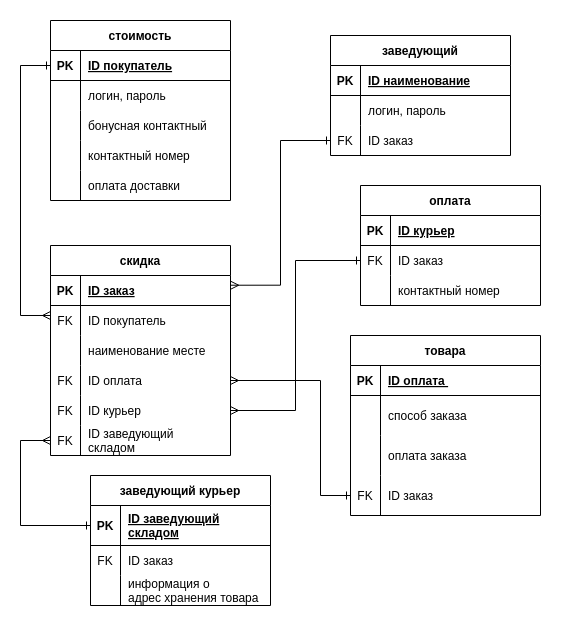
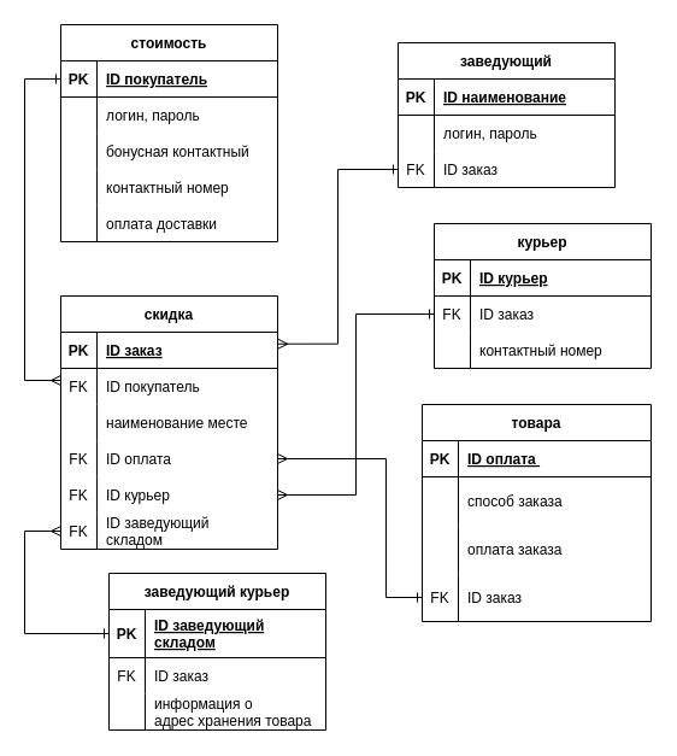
  <mxCell id="0" />
  <mxCell id="1" parent="0" />
  <mxCell id="2" value="стоимость" style="shape=table;startSize=30;container=1;collapsible=1;childLayout=tableLayout;fixedRows=1;rowLines=0;fontStyle=1;align=center;resizeLast=1;" parent="1" vertex="1"><mxGeometry x="50" y="20" width="180" height="180" as="geometry" /></mxCell>
  <mxCell id="3" value="" style="shape=tableRow;horizontal=0;startSize=0;swimlaneHead=0;swimlaneBody=0;fillColor=none;collapsible=0;dropTarget=0;points=[[0,0.5],[1,0.5]];portConstraint=eastwest;top=0;left=0;right=0;bottom=1;" parent="2" vertex="1"><mxGeometry y="30" width="180" height="30" as="geometry" /></mxCell>
  <mxCell id="4" value="PK" style="shape=partialRectangle;connectable=0;fillColor=none;top=0;left=0;bottom=0;right=0;fontStyle=1;overflow=hidden;" parent="3" vertex="1"><mxGeometry width="30" height="30" as="geometry"><mxRectangle width="30" height="30" as="alternateBounds" /></mxGeometry></mxCell>
  <mxCell id="5" value="ID покупатель" style="shape=partialRectangle;connectable=0;fillColor=none;top=0;left=0;bottom=0;right=0;align=left;spacingLeft=6;fontStyle=5;overflow=hidden;" parent="3" vertex="1"><mxGeometry x="30" width="150" height="30" as="geometry"><mxRectangle width="150" height="30" as="alternateBounds" /></mxGeometry></mxCell>
  <mxCell id="6" value="" style="shape=tableRow;horizontal=0;startSize=0;swimlaneHead=0;swimlaneBody=0;fillColor=none;collapsible=0;dropTarget=0;points=[[0,0.5],[1,0.5]];portConstraint=eastwest;top=0;left=0;right=0;bottom=0;" parent="2" vertex="1"><mxGeometry y="60" width="180" height="30" as="geometry" /></mxCell>
  <mxCell id="7" value="" style="shape=partialRectangle;connectable=0;fillColor=none;top=0;left=0;bottom=0;right=0;editable=1;overflow=hidden;" parent="6" vertex="1"><mxGeometry width="30" height="30" as="geometry"><mxRectangle width="30" height="30" as="alternateBounds" /></mxGeometry></mxCell>
  <mxCell id="8" value="логин, пароль" style="shape=partialRectangle;connectable=0;fillColor=none;top=0;left=0;bottom=0;right=0;align=left;spacingLeft=6;overflow=hidden;" parent="6" vertex="1"><mxGeometry x="30" width="150" height="30" as="geometry"><mxRectangle width="150" height="30" as="alternateBounds" /></mxGeometry></mxCell>
  <mxCell id="9" value="" style="shape=tableRow;horizontal=0;startSize=0;swimlaneHead=0;swimlaneBody=0;fillColor=none;collapsible=0;dropTarget=0;points=[[0,0.5],[1,0.5]];portConstraint=eastwest;top=0;left=0;right=0;bottom=0;" parent="2" vertex="1"><mxGeometry y="90" width="180" height="30" as="geometry" /></mxCell>
  <mxCell id="10" value="" style="shape=partialRectangle;connectable=0;fillColor=none;top=0;left=0;bottom=0;right=0;editable=1;overflow=hidden;" parent="9" vertex="1"><mxGeometry width="30" height="30" as="geometry"><mxRectangle width="30" height="30" as="alternateBounds" /></mxGeometry></mxCell>
  <mxCell id="11" value="бонусная контактный" style="shape=partialRectangle;connectable=0;fillColor=none;top=0;left=0;bottom=0;right=0;align=left;spacingLeft=6;overflow=hidden;" parent="9" vertex="1"><mxGeometry x="30" width="150" height="30" as="geometry"><mxRectangle width="150" height="30" as="alternateBounds" /></mxGeometry></mxCell>
  <mxCell id="12" style="shape=tableRow;horizontal=0;startSize=0;swimlaneHead=0;swimlaneBody=0;fillColor=none;collapsible=0;dropTarget=0;points=[[0,0.5],[1,0.5]];portConstraint=eastwest;top=0;left=0;right=0;bottom=0;" vertex="1" parent="2"><mxGeometry y="120" width="180" height="30" as="geometry" /></mxCell>
  <mxCell id="13" style="shape=partialRectangle;connectable=0;fillColor=none;top=0;left=0;bottom=0;right=0;editable=1;overflow=hidden;" vertex="1" parent="12"><mxGeometry width="30" height="30" as="geometry"><mxRectangle width="30" height="30" as="alternateBounds" /></mxGeometry></mxCell>
  <mxCell id="14" value="контактный номер" style="shape=partialRectangle;connectable=0;fillColor=none;top=0;left=0;bottom=0;right=0;align=left;spacingLeft=6;overflow=hidden;" vertex="1" parent="12"><mxGeometry x="30" width="150" height="30" as="geometry"><mxRectangle width="150" height="30" as="alternateBounds" /></mxGeometry></mxCell>
  <mxCell id="15" style="shape=tableRow;horizontal=0;startSize=0;swimlaneHead=0;swimlaneBody=0;fillColor=none;collapsible=0;dropTarget=0;points=[[0,0.5],[1,0.5]];portConstraint=eastwest;top=0;left=0;right=0;bottom=0;" vertex="1" parent="2"><mxGeometry y="150" width="180" height="30" as="geometry" /></mxCell>
  <mxCell id="16" style="shape=partialRectangle;connectable=0;fillColor=none;top=0;left=0;bottom=0;right=0;editable=1;overflow=hidden;" vertex="1" parent="15"><mxGeometry width="30" height="30" as="geometry"><mxRectangle width="30" height="30" as="alternateBounds" /></mxGeometry></mxCell>
  <mxCell id="17" value="оплата доставки" style="shape=partialRectangle;connectable=0;fillColor=none;top=0;left=0;bottom=0;right=0;align=left;spacingLeft=6;overflow=hidden;" vertex="1" parent="15"><mxGeometry x="30" width="150" height="30" as="geometry"><mxRectangle width="150" height="30" as="alternateBounds" /></mxGeometry></mxCell>
  <mxCell id="18" value="заведующий" style="shape=table;startSize=30;container=1;collapsible=1;childLayout=tableLayout;fixedRows=1;rowLines=0;fontStyle=1;align=center;resizeLast=1;" parent="1" vertex="1"><mxGeometry x="330" y="35" width="180" height="120" as="geometry" /></mxCell>
  <mxCell id="19" value="" style="shape=tableRow;horizontal=0;startSize=0;swimlaneHead=0;swimlaneBody=0;fillColor=none;collapsible=0;dropTarget=0;points=[[0,0.5],[1,0.5]];portConstraint=eastwest;top=0;left=0;right=0;bottom=1;" parent="18" vertex="1"><mxGeometry y="30" width="180" height="30" as="geometry" /></mxCell>
  <mxCell id="20" value="PK" style="shape=partialRectangle;connectable=0;fillColor=none;top=0;left=0;bottom=0;right=0;fontStyle=1;overflow=hidden;" parent="19" vertex="1"><mxGeometry width="30" height="30" as="geometry"><mxRectangle width="30" height="30" as="alternateBounds" /></mxGeometry></mxCell>
  <mxCell id="21" value="ID наименование" style="shape=partialRectangle;connectable=0;fillColor=none;top=0;left=0;bottom=0;right=0;align=left;spacingLeft=6;fontStyle=5;overflow=hidden;" parent="19" vertex="1"><mxGeometry x="30" width="150" height="30" as="geometry"><mxRectangle width="150" height="30" as="alternateBounds" /></mxGeometry></mxCell>
  <mxCell id="22" value="" style="shape=tableRow;horizontal=0;startSize=0;swimlaneHead=0;swimlaneBody=0;fillColor=none;collapsible=0;dropTarget=0;points=[[0,0.5],[1,0.5]];portConstraint=eastwest;top=0;left=0;right=0;bottom=0;" parent="18" vertex="1"><mxGeometry y="60" width="180" height="30" as="geometry" /></mxCell>
  <mxCell id="23" value="" style="shape=partialRectangle;connectable=0;fillColor=none;top=0;left=0;bottom=0;right=0;editable=1;overflow=hidden;" parent="22" vertex="1"><mxGeometry width="30" height="30" as="geometry"><mxRectangle width="30" height="30" as="alternateBounds" /></mxGeometry></mxCell>
  <mxCell id="24" value="логин, пароль" style="shape=partialRectangle;connectable=0;fillColor=none;top=0;left=0;bottom=0;right=0;align=left;spacingLeft=6;overflow=hidden;" parent="22" vertex="1"><mxGeometry x="30" width="150" height="30" as="geometry"><mxRectangle width="150" height="30" as="alternateBounds" /></mxGeometry></mxCell>
  <mxCell id="25" value="" style="shape=tableRow;horizontal=0;startSize=0;swimlaneHead=0;swimlaneBody=0;fillColor=none;collapsible=0;dropTarget=0;points=[[0,0.5],[1,0.5]];portConstraint=eastwest;top=0;left=0;right=0;bottom=0;" parent="18" vertex="1"><mxGeometry y="90" width="180" height="30" as="geometry" /></mxCell>
  <mxCell id="26" value="FK" style="shape=partialRectangle;connectable=0;fillColor=none;top=0;left=0;bottom=0;right=0;editable=1;overflow=hidden;" parent="25" vertex="1"><mxGeometry width="30" height="30" as="geometry"><mxRectangle width="30" height="30" as="alternateBounds" /></mxGeometry></mxCell>
  <mxCell id="27" value="ID заказ" style="shape=partialRectangle;connectable=0;fillColor=none;top=0;left=0;bottom=0;right=0;align=left;spacingLeft=6;overflow=hidden;" parent="25" vertex="1"><mxGeometry x="30" width="150" height="30" as="geometry"><mxRectangle width="150" height="30" as="alternateBounds" /></mxGeometry></mxCell>
  <mxCell id="28" value="скидка" style="shape=table;startSize=30;container=1;collapsible=1;childLayout=tableLayout;fixedRows=1;rowLines=0;fontStyle=1;align=center;resizeLast=1;" parent="1" vertex="1"><mxGeometry x="50" y="245" width="180" height="210" as="geometry" /></mxCell>
  <mxCell id="29" value="" style="shape=tableRow;horizontal=0;startSize=0;swimlaneHead=0;swimlaneBody=0;fillColor=none;collapsible=0;dropTarget=0;points=[[0,0.5],[1,0.5]];portConstraint=eastwest;top=0;left=0;right=0;bottom=1;" parent="28" vertex="1"><mxGeometry y="30" width="180" height="30" as="geometry" /></mxCell>
  <mxCell id="30" value="PK" style="shape=partialRectangle;connectable=0;fillColor=none;top=0;left=0;bottom=0;right=0;fontStyle=1;overflow=hidden;" parent="29" vertex="1"><mxGeometry width="30" height="30" as="geometry"><mxRectangle width="30" height="30" as="alternateBounds" /></mxGeometry></mxCell>
  <mxCell id="31" value="ID заказ" style="shape=partialRectangle;connectable=0;fillColor=none;top=0;left=0;bottom=0;right=0;align=left;spacingLeft=6;fontStyle=5;overflow=hidden;" parent="29" vertex="1"><mxGeometry x="30" width="150" height="30" as="geometry"><mxRectangle width="150" height="30" as="alternateBounds" /></mxGeometry></mxCell>
  <mxCell id="32" value="" style="shape=tableRow;horizontal=0;startSize=0;swimlaneHead=0;swimlaneBody=0;fillColor=none;collapsible=0;dropTarget=0;points=[[0,0.5],[1,0.5]];portConstraint=eastwest;top=0;left=0;right=0;bottom=0;" parent="28" vertex="1"><mxGeometry y="60" width="180" height="30" as="geometry" /></mxCell>
  <mxCell id="33" value="FK" style="shape=partialRectangle;connectable=0;fillColor=none;top=0;left=0;bottom=0;right=0;editable=1;overflow=hidden;" parent="32" vertex="1"><mxGeometry width="30" height="30" as="geometry"><mxRectangle width="30" height="30" as="alternateBounds" /></mxGeometry></mxCell>
  <mxCell id="34" value="ID покупатель" style="shape=partialRectangle;connectable=0;fillColor=none;top=0;left=0;bottom=0;right=0;align=left;spacingLeft=6;overflow=hidden;" parent="32" vertex="1"><mxGeometry x="30" width="150" height="30" as="geometry"><mxRectangle width="150" height="30" as="alternateBounds" /></mxGeometry></mxCell>
  <mxCell id="35" value="" style="shape=tableRow;horizontal=0;startSize=0;swimlaneHead=0;swimlaneBody=0;fillColor=none;collapsible=0;dropTarget=0;points=[[0,0.5],[1,0.5]];portConstraint=eastwest;top=0;left=0;right=0;bottom=0;" parent="28" vertex="1"><mxGeometry y="90" width="180" height="30" as="geometry" /></mxCell>
  <mxCell id="36" value="" style="shape=partialRectangle;connectable=0;fillColor=none;top=0;left=0;bottom=0;right=0;editable=1;overflow=hidden;" parent="35" vertex="1"><mxGeometry width="30" height="30" as="geometry"><mxRectangle width="30" height="30" as="alternateBounds" /></mxGeometry></mxCell>
  <mxCell id="37" value="наименование месте" style="shape=partialRectangle;connectable=0;fillColor=none;top=0;left=0;bottom=0;right=0;align=left;spacingLeft=6;overflow=hidden;" parent="35" vertex="1"><mxGeometry x="30" width="150" height="30" as="geometry"><mxRectangle width="150" height="30" as="alternateBounds" /></mxGeometry></mxCell>
  <mxCell id="38" style="shape=tableRow;horizontal=0;startSize=0;swimlaneHead=0;swimlaneBody=0;fillColor=none;collapsible=0;dropTarget=0;points=[[0,0.5],[1,0.5]];portConstraint=eastwest;top=0;left=0;right=0;bottom=0;" parent="28" vertex="1"><mxGeometry y="120" width="180" height="30" as="geometry" /></mxCell>
  <mxCell id="39" value="FK" style="shape=partialRectangle;connectable=0;fillColor=none;top=0;left=0;bottom=0;right=0;editable=1;overflow=hidden;" parent="38" vertex="1"><mxGeometry width="30" height="30" as="geometry"><mxRectangle width="30" height="30" as="alternateBounds" /></mxGeometry></mxCell>
  <mxCell id="40" value="ID оплата" style="shape=partialRectangle;connectable=0;fillColor=none;top=0;left=0;bottom=0;right=0;align=left;spacingLeft=6;overflow=hidden;" parent="38" vertex="1"><mxGeometry x="30" width="150" height="30" as="geometry"><mxRectangle width="150" height="30" as="alternateBounds" /></mxGeometry></mxCell>
  <mxCell id="41" style="shape=tableRow;horizontal=0;startSize=0;swimlaneHead=0;swimlaneBody=0;fillColor=none;collapsible=0;dropTarget=0;points=[[0,0.5],[1,0.5]];portConstraint=eastwest;top=0;left=0;right=0;bottom=0;" vertex="1" parent="28"><mxGeometry y="150" width="180" height="30" as="geometry" /></mxCell>
  <mxCell id="42" value="FK" style="shape=partialRectangle;connectable=0;fillColor=none;top=0;left=0;bottom=0;right=0;editable=1;overflow=hidden;" vertex="1" parent="41"><mxGeometry width="30" height="30" as="geometry"><mxRectangle width="30" height="30" as="alternateBounds" /></mxGeometry></mxCell>
  <mxCell id="43" value="ID курьер" style="shape=partialRectangle;connectable=0;fillColor=none;top=0;left=0;bottom=0;right=0;align=left;spacingLeft=6;overflow=hidden;" vertex="1" parent="41"><mxGeometry x="30" width="150" height="30" as="geometry"><mxRectangle width="150" height="30" as="alternateBounds" /></mxGeometry></mxCell>
  <mxCell id="44" style="shape=tableRow;horizontal=0;startSize=0;swimlaneHead=0;swimlaneBody=0;fillColor=none;collapsible=0;dropTarget=0;points=[[0,0.5],[1,0.5]];portConstraint=eastwest;top=0;left=0;right=0;bottom=0;" vertex="1" parent="28"><mxGeometry y="180" width="180" height="30" as="geometry" /></mxCell>
  <mxCell id="45" value="FK" style="shape=partialRectangle;connectable=0;fillColor=none;top=0;left=0;bottom=0;right=0;editable=1;overflow=hidden;" vertex="1" parent="44"><mxGeometry width="30" height="30" as="geometry"><mxRectangle width="30" height="30" as="alternateBounds" /></mxGeometry></mxCell>
  <mxCell id="46" value="ID заведующий&#10;складом" style="shape=partialRectangle;connectable=0;fillColor=none;top=0;left=0;bottom=0;right=0;align=left;spacingLeft=6;overflow=hidden;" vertex="1" parent="44"><mxGeometry x="30" width="150" height="30" as="geometry"><mxRectangle width="150" height="30" as="alternateBounds" /></mxGeometry></mxCell>
  <mxCell id="47" value="товара" style="shape=table;startSize=30;container=1;collapsible=1;childLayout=tableLayout;fixedRows=1;rowLines=0;fontStyle=1;align=center;resizeLast=1;" parent="1" vertex="1"><mxGeometry x="350" y="335" width="190" height="180" as="geometry" /></mxCell>
  <mxCell id="48" value="" style="shape=tableRow;horizontal=0;startSize=0;swimlaneHead=0;swimlaneBody=0;fillColor=none;collapsible=0;dropTarget=0;points=[[0,0.5],[1,0.5]];portConstraint=eastwest;top=0;left=0;right=0;bottom=1;" parent="47" vertex="1"><mxGeometry y="30" width="190" height="30" as="geometry" /></mxCell>
  <mxCell id="49" value="PK" style="shape=partialRectangle;connectable=0;fillColor=none;top=0;left=0;bottom=0;right=0;fontStyle=1;overflow=hidden;" parent="48" vertex="1"><mxGeometry width="30" height="30" as="geometry"><mxRectangle width="30" height="30" as="alternateBounds" /></mxGeometry></mxCell>
  <mxCell id="50" value="ID оплата " style="shape=partialRectangle;connectable=0;fillColor=none;top=0;left=0;bottom=0;right=0;align=left;spacingLeft=6;fontStyle=5;overflow=hidden;" parent="48" vertex="1"><mxGeometry x="30" width="160" height="30" as="geometry"><mxRectangle width="160" height="30" as="alternateBounds" /></mxGeometry></mxCell>
  <mxCell id="51" value="" style="shape=tableRow;horizontal=0;startSize=0;swimlaneHead=0;swimlaneBody=0;fillColor=none;collapsible=0;dropTarget=0;points=[[0,0.5],[1,0.5]];portConstraint=eastwest;top=0;left=0;right=0;bottom=0;" parent="47" vertex="1"><mxGeometry y="60" width="190" height="40" as="geometry" /></mxCell>
  <mxCell id="52" value="" style="shape=partialRectangle;connectable=0;fillColor=none;top=0;left=0;bottom=0;right=0;editable=1;overflow=hidden;" parent="51" vertex="1"><mxGeometry width="30" height="40" as="geometry"><mxRectangle width="30" height="40" as="alternateBounds" /></mxGeometry></mxCell>
  <mxCell id="53" value="способ заказа" style="shape=partialRectangle;connectable=0;fillColor=none;top=0;left=0;bottom=0;right=0;align=left;spacingLeft=6;overflow=hidden;" parent="51" vertex="1"><mxGeometry x="30" width="160" height="40" as="geometry"><mxRectangle width="160" height="40" as="alternateBounds" /></mxGeometry></mxCell>
  <mxCell id="54" style="shape=tableRow;horizontal=0;startSize=0;swimlaneHead=0;swimlaneBody=0;fillColor=none;collapsible=0;dropTarget=0;points=[[0,0.5],[1,0.5]];portConstraint=eastwest;top=0;left=0;right=0;bottom=0;" vertex="1" parent="47"><mxGeometry y="100" width="190" height="40" as="geometry" /></mxCell>
  <mxCell id="55" style="shape=partialRectangle;connectable=0;fillColor=none;top=0;left=0;bottom=0;right=0;editable=1;overflow=hidden;" vertex="1" parent="54"><mxGeometry width="30" height="40" as="geometry"><mxRectangle width="30" height="40" as="alternateBounds" /></mxGeometry></mxCell>
  <mxCell id="56" value="оплата заказа" style="shape=partialRectangle;connectable=0;fillColor=none;top=0;left=0;bottom=0;right=0;align=left;spacingLeft=6;overflow=hidden;" vertex="1" parent="54"><mxGeometry x="30" width="160" height="40" as="geometry"><mxRectangle width="160" height="40" as="alternateBounds" /></mxGeometry></mxCell>
  <mxCell id="57" style="shape=tableRow;horizontal=0;startSize=0;swimlaneHead=0;swimlaneBody=0;fillColor=none;collapsible=0;dropTarget=0;points=[[0,0.5],[1,0.5]];portConstraint=eastwest;top=0;left=0;right=0;bottom=0;" vertex="1" parent="47"><mxGeometry y="140" width="190" height="40" as="geometry" /></mxCell>
  <mxCell id="58" value="FK" style="shape=partialRectangle;connectable=0;fillColor=none;top=0;left=0;bottom=0;right=0;editable=1;overflow=hidden;" vertex="1" parent="57"><mxGeometry width="30" height="40" as="geometry"><mxRectangle width="30" height="40" as="alternateBounds" /></mxGeometry></mxCell>
  <mxCell id="59" value="ID заказ" style="shape=partialRectangle;connectable=0;fillColor=none;top=0;left=0;bottom=0;right=0;align=left;spacingLeft=6;overflow=hidden;" vertex="1" parent="57"><mxGeometry x="30" width="160" height="40" as="geometry"><mxRectangle width="160" height="40" as="alternateBounds" /></mxGeometry></mxCell>
  <mxCell id="60" style="edgeStyle=orthogonalEdgeStyle;rounded=0;orthogonalLoop=1;jettySize=auto;html=1;entryX=0;entryY=0.333;entryDx=0;entryDy=0;entryPerimeter=0;startArrow=ERone;startFill=0;endArrow=ERmany;endFill=0;exitX=0;exitY=0.5;exitDx=0;exitDy=0;" parent="1" source="3" target="32" edge="1"><mxGeometry relative="1" as="geometry"><Array as="points"><mxPoint x="20" y="65" /><mxPoint x="20" y="315" /></Array></mxGeometry></mxCell>
  <mxCell id="61" style="edgeStyle=orthogonalEdgeStyle;rounded=0;orthogonalLoop=1;jettySize=auto;html=1;entryX=1.001;entryY=0.324;entryDx=0;entryDy=0;entryPerimeter=0;startArrow=ERone;startFill=0;endArrow=ERmany;endFill=0;" parent="1" source="25" target="29" edge="1"><mxGeometry relative="1" as="geometry" /></mxCell>
  <mxCell id="62" style="edgeStyle=orthogonalEdgeStyle;rounded=0;orthogonalLoop=1;jettySize=auto;html=1;entryX=1;entryY=0.5;entryDx=0;entryDy=0;startArrow=ERone;startFill=0;endArrow=ERmany;endFill=0;exitX=0;exitY=0.5;exitDx=0;exitDy=0;" parent="1" source="57" target="38" edge="1"><mxGeometry relative="1" as="geometry"><mxPoint x="350" y="505" as="sourcePoint" /><Array as="points"><mxPoint x="320" y="495" /><mxPoint x="320" y="380" /></Array></mxGeometry></mxCell>
- <mxCell id="63" value="оплата" style="shape=table;startSize=30;container=1;collapsible=1;childLayout=tableLayout;fixedRows=1;rowLines=0;fontStyle=1;align=center;resizeLast=1;" vertex="1" parent="1"><mxGeometry x="360" y="185" width="180" height="120" as="geometry" /></mxCell>
+ <mxCell id="63" value="курьер" style="shape=table;startSize=30;container=1;collapsible=1;childLayout=tableLayout;fixedRows=1;rowLines=0;fontStyle=1;align=center;resizeLast=1;" vertex="1" parent="1"><mxGeometry x="360" y="185" width="180" height="120" as="geometry" /></mxCell>
  <mxCell id="64" value="" style="shape=tableRow;horizontal=0;startSize=0;swimlaneHead=0;swimlaneBody=0;fillColor=none;collapsible=0;dropTarget=0;points=[[0,0.5],[1,0.5]];portConstraint=eastwest;top=0;left=0;right=0;bottom=1;" vertex="1" parent="63"><mxGeometry y="30" width="180" height="30" as="geometry" /></mxCell>
  <mxCell id="65" value="PK" style="shape=partialRectangle;connectable=0;fillColor=none;top=0;left=0;bottom=0;right=0;fontStyle=1;overflow=hidden;" vertex="1" parent="64"><mxGeometry width="30" height="30" as="geometry"><mxRectangle width="30" height="30" as="alternateBounds" /></mxGeometry></mxCell>
  <mxCell id="66" value="ID курьер" style="shape=partialRectangle;connectable=0;fillColor=none;top=0;left=0;bottom=0;right=0;align=left;spacingLeft=6;fontStyle=5;overflow=hidden;" vertex="1" parent="64"><mxGeometry x="30" width="150" height="30" as="geometry"><mxRectangle width="150" height="30" as="alternateBounds" /></mxGeometry></mxCell>
  <mxCell id="67" value="" style="shape=tableRow;horizontal=0;startSize=0;swimlaneHead=0;swimlaneBody=0;fillColor=none;collapsible=0;dropTarget=0;points=[[0,0.5],[1,0.5]];portConstraint=eastwest;top=0;left=0;right=0;bottom=0;" vertex="1" parent="63"><mxGeometry y="60" width="180" height="30" as="geometry" /></mxCell>
  <mxCell id="68" value="FK" style="shape=partialRectangle;connectable=0;fillColor=none;top=0;left=0;bottom=0;right=0;editable=1;overflow=hidden;" vertex="1" parent="67"><mxGeometry width="30" height="30" as="geometry"><mxRectangle width="30" height="30" as="alternateBounds" /></mxGeometry></mxCell>
  <mxCell id="69" value="ID заказ" style="shape=partialRectangle;connectable=0;fillColor=none;top=0;left=0;bottom=0;right=0;align=left;spacingLeft=6;overflow=hidden;" vertex="1" parent="67"><mxGeometry x="30" width="150" height="30" as="geometry"><mxRectangle width="150" height="30" as="alternateBounds" /></mxGeometry></mxCell>
  <mxCell id="70" value="" style="shape=tableRow;horizontal=0;startSize=0;swimlaneHead=0;swimlaneBody=0;fillColor=none;collapsible=0;dropTarget=0;points=[[0,0.5],[1,0.5]];portConstraint=eastwest;top=0;left=0;right=0;bottom=0;" vertex="1" parent="63"><mxGeometry y="90" width="180" height="30" as="geometry" /></mxCell>
  <mxCell id="71" value="" style="shape=partialRectangle;connectable=0;fillColor=none;top=0;left=0;bottom=0;right=0;editable=1;overflow=hidden;" vertex="1" parent="70"><mxGeometry width="30" height="30" as="geometry"><mxRectangle width="30" height="30" as="alternateBounds" /></mxGeometry></mxCell>
  <mxCell id="72" value="контактный номер" style="shape=partialRectangle;connectable=0;fillColor=none;top=0;left=0;bottom=0;right=0;align=left;spacingLeft=6;overflow=hidden;" vertex="1" parent="70"><mxGeometry x="30" width="150" height="30" as="geometry"><mxRectangle width="150" height="30" as="alternateBounds" /></mxGeometry></mxCell>
  <mxCell id="73" style="edgeStyle=orthogonalEdgeStyle;rounded=0;orthogonalLoop=1;jettySize=auto;html=1;entryX=1;entryY=0.5;entryDx=0;entryDy=0;startArrow=ERone;startFill=0;endArrow=ERmany;endFill=0;" edge="1" parent="1" source="67" target="41"><mxGeometry relative="1" as="geometry" /></mxCell>
  <mxCell id="74" style="edgeStyle=orthogonalEdgeStyle;rounded=0;orthogonalLoop=1;jettySize=auto;html=1;startArrow=ERone;startFill=0;endArrow=ERmany;endFill=0;entryX=0;entryY=0.5;entryDx=0;entryDy=0;exitX=0;exitY=0.5;exitDx=0;exitDy=0;" edge="1" parent="1" source="76" target="44"><mxGeometry relative="1" as="geometry"><mxPoint x="140" y="595" as="sourcePoint" /><mxPoint x="40" y="435" as="targetPoint" /><Array as="points"><mxPoint x="20" y="525" /><mxPoint x="20" y="440" /></Array></mxGeometry></mxCell>
  <mxCell id="75" value="заведующий курьер" style="shape=table;startSize=30;container=1;collapsible=1;childLayout=tableLayout;fixedRows=1;rowLines=0;fontStyle=1;align=center;resizeLast=1;" vertex="1" parent="1"><mxGeometry x="90" y="475" width="180" height="130" as="geometry" /></mxCell>
  <mxCell id="76" value="" style="shape=tableRow;horizontal=0;startSize=0;swimlaneHead=0;swimlaneBody=0;fillColor=none;collapsible=0;dropTarget=0;points=[[0,0.5],[1,0.5]];portConstraint=eastwest;top=0;left=0;right=0;bottom=1;" vertex="1" parent="75"><mxGeometry y="30" width="180" height="40" as="geometry" /></mxCell>
  <mxCell id="77" value="PK" style="shape=partialRectangle;connectable=0;fillColor=none;top=0;left=0;bottom=0;right=0;fontStyle=1;overflow=hidden;" vertex="1" parent="76"><mxGeometry width="30" height="40" as="geometry"><mxRectangle width="30" height="40" as="alternateBounds" /></mxGeometry></mxCell>
  <mxCell id="78" value="ID заведующий&#10;складом" style="shape=partialRectangle;connectable=0;fillColor=none;top=0;left=0;bottom=0;right=0;align=left;spacingLeft=6;fontStyle=5;overflow=hidden;" vertex="1" parent="76"><mxGeometry x="30" width="150" height="40" as="geometry"><mxRectangle width="150" height="40" as="alternateBounds" /></mxGeometry></mxCell>
  <mxCell id="79" value="" style="shape=tableRow;horizontal=0;startSize=0;swimlaneHead=0;swimlaneBody=0;fillColor=none;collapsible=0;dropTarget=0;points=[[0,0.5],[1,0.5]];portConstraint=eastwest;top=0;left=0;right=0;bottom=0;" vertex="1" parent="75"><mxGeometry y="70" width="180" height="30" as="geometry" /></mxCell>
  <mxCell id="80" value="FK" style="shape=partialRectangle;connectable=0;fillColor=none;top=0;left=0;bottom=0;right=0;editable=1;overflow=hidden;" vertex="1" parent="79"><mxGeometry width="30" height="30" as="geometry"><mxRectangle width="30" height="30" as="alternateBounds" /></mxGeometry></mxCell>
  <mxCell id="81" value="ID заказ" style="shape=partialRectangle;connectable=0;fillColor=none;top=0;left=0;bottom=0;right=0;align=left;spacingLeft=6;overflow=hidden;" vertex="1" parent="79"><mxGeometry x="30" width="150" height="30" as="geometry"><mxRectangle width="150" height="30" as="alternateBounds" /></mxGeometry></mxCell>
  <mxCell id="82" value="" style="shape=tableRow;horizontal=0;startSize=0;swimlaneHead=0;swimlaneBody=0;fillColor=none;collapsible=0;dropTarget=0;points=[[0,0.5],[1,0.5]];portConstraint=eastwest;top=0;left=0;right=0;bottom=0;" vertex="1" parent="75"><mxGeometry y="100" width="180" height="30" as="geometry" /></mxCell>
  <mxCell id="83" value="" style="shape=partialRectangle;connectable=0;fillColor=none;top=0;left=0;bottom=0;right=0;editable=1;overflow=hidden;" vertex="1" parent="82"><mxGeometry width="30" height="30" as="geometry"><mxRectangle width="30" height="30" as="alternateBounds" /></mxGeometry></mxCell>
  <mxCell id="84" value="информация о&#10;адрес хранения товара" style="shape=partialRectangle;connectable=0;fillColor=none;top=0;left=0;bottom=0;right=0;align=left;spacingLeft=6;overflow=hidden;" vertex="1" parent="82"><mxGeometry x="30" width="150" height="30" as="geometry"><mxRectangle width="150" height="30" as="alternateBounds" /></mxGeometry></mxCell>
